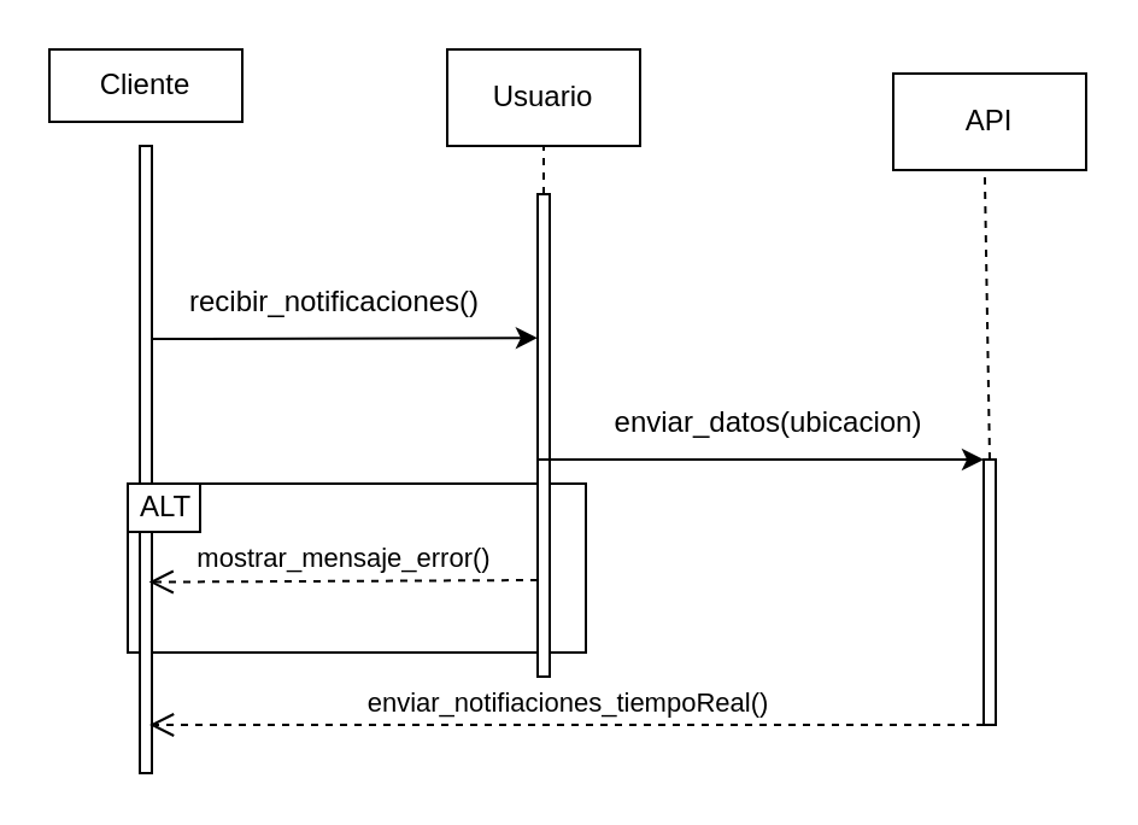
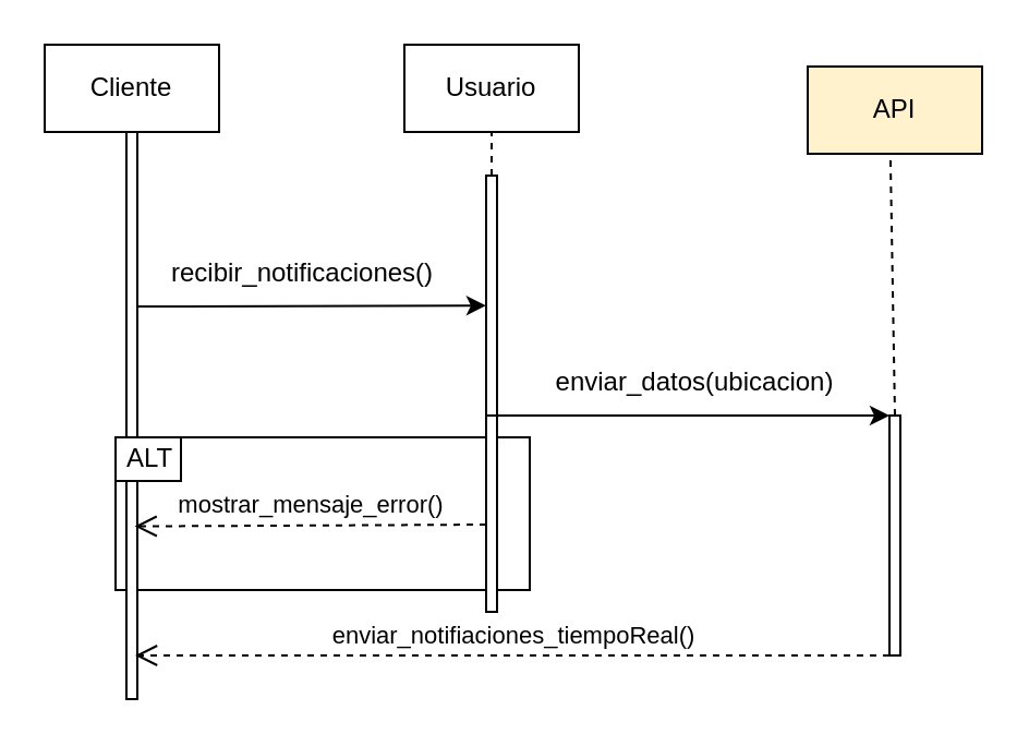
  <mxCell id="0" />
  <mxCell id="1" parent="0" />
  <mxCell id="2" value="" style="rounded=0;whiteSpace=wrap;html=1;" vertex="1" parent="1"><mxGeometry x="52.5" y="200" width="190" height="70" as="geometry" /></mxCell>
  <mxCell id="3" value="" style="rounded=0;whiteSpace=wrap;html=1;" vertex="1" parent="1"><mxGeometry x="57.5" y="60" width="5" height="260" as="geometry" /></mxCell>
  <mxCell id="4" style="edgeStyle=orthogonalEdgeStyle;rounded=0;orthogonalLoop=1;jettySize=auto;html=1;entryX=-0.008;entryY=0.298;entryDx=0;entryDy=0;entryPerimeter=0;" edge="1" parent="1" target="7"><mxGeometry relative="1" as="geometry"><mxPoint x="62.5" y="140" as="sourcePoint" /><mxPoint x="220" y="140" as="targetPoint" /><Array as="points"><mxPoint x="83" y="140" /></Array></mxGeometry></mxCell>
  <mxCell id="5" value="&lt;font style=&quot;vertical-align: inherit;&quot;&gt;&lt;font style=&quot;vertical-align: inherit;&quot;&gt;&lt;font style=&quot;vertical-align: inherit;&quot;&gt;&lt;font style=&quot;vertical-align: inherit;&quot;&gt;recibir_notificaciones()&lt;/font&gt;&lt;/font&gt;&lt;/font&gt;&lt;/font&gt;" style="text;html=1;align=center;verticalAlign=middle;resizable=0;points=[];autosize=1;strokeColor=none;fillColor=none;rotation=0;" vertex="1" parent="1"><mxGeometry x="67.5" y="110" width="140" height="30" as="geometry" /></mxCell>
  <mxCell id="6" value="&lt;font style=&quot;vertical-align: inherit;&quot;&gt;&lt;font style=&quot;vertical-align: inherit;&quot;&gt;enviar_datos(ubicacion)&lt;/font&gt;&lt;/font&gt;" style="text;html=1;align=center;verticalAlign=middle;resizable=0;points=[];autosize=1;strokeColor=none;fillColor=none;rotation=0;" vertex="1" parent="1"><mxGeometry x="242.5" y="160" width="150" height="30" as="geometry" /></mxCell>
  <mxCell id="7" value="" style="rounded=0;whiteSpace=wrap;html=1;" vertex="1" parent="1"><mxGeometry x="222.5" y="80" width="5" height="200" as="geometry" /></mxCell>
  <mxCell id="8" value="" style="rounded=0;whiteSpace=wrap;html=1;" vertex="1" parent="1"><mxGeometry x="407.5" y="190" width="5" height="110" as="geometry" /></mxCell>
  <mxCell id="9" value="" style="endArrow=none;dashed=1;html=1;rounded=0;exitX=0.5;exitY=0;exitDx=0;exitDy=0;entryX=0.506;entryY=1.07;entryDx=0;entryDy=0;entryPerimeter=0;" edge="1" parent="1" source="8"><mxGeometry width="50" height="50" relative="1" as="geometry"><mxPoint x="351.5" y="220" as="sourcePoint" /><mxPoint x="407.8" y="62.8" as="targetPoint" /></mxGeometry></mxCell>
  <mxCell id="10" value="" style="rounded=0;whiteSpace=wrap;html=1;" vertex="1" parent="1"><mxGeometry x="52.5" y="200" width="30" height="20" as="geometry" /></mxCell>
  <mxCell id="11" value="ALT" style="text;html=1;align=center;verticalAlign=middle;resizable=0;points=[];autosize=1;strokeColor=none;fillColor=none;" vertex="1" parent="1"><mxGeometry x="47.5" y="195" width="40" height="30" as="geometry" /></mxCell>
  <mxCell id="12" value="mostrar_mensaje_error()" style="html=1;verticalAlign=bottom;endArrow=open;dashed=1;endSize=8;curved=0;rounded=0;entryX=0.76;entryY=0.61;entryDx=0;entryDy=0;entryPerimeter=0;" edge="1" parent="1"><mxGeometry relative="1" as="geometry"><mxPoint x="222.5" y="240" as="sourcePoint" /><mxPoint x="61.3" y="240.8" as="targetPoint" /></mxGeometry></mxCell>
  <mxCell id="13" value="enviar_notifiaciones_tiempoReal()" style="html=1;verticalAlign=bottom;endArrow=open;dashed=1;endSize=8;curved=0;rounded=0;exitX=0;exitY=1;exitDx=0;exitDy=0;entryX=0.8;entryY=0.858;entryDx=0;entryDy=0;entryPerimeter=0;" edge="1" parent="1" source="8"><mxGeometry relative="1" as="geometry"><mxPoint x="562.5" y="300" as="sourcePoint" /><mxPoint x="61.5" y="300" as="targetPoint" /></mxGeometry></mxCell>
- <mxCell id="14" value="Cliente" style="rounded=0;whiteSpace=wrap;html=1;" vertex="1" parent="1"><mxGeometry x="20" y="20" width="80" height="30" as="geometry" /></mxCell>
+ <mxCell id="14" value="Cliente" style="rounded=0;whiteSpace=wrap;html=1;" vertex="1" parent="1"><mxGeometry x="20" y="20" width="80" height="40" as="geometry" /></mxCell>
  <mxCell id="15" value="Usuario" style="rounded=0;whiteSpace=wrap;html=1;" vertex="1" parent="1"><mxGeometry x="185" y="20" width="80" height="40" as="geometry" /></mxCell>
- <mxCell id="16" value="API" style="rounded=0;whiteSpace=wrap;html=1;" vertex="1" parent="1"><mxGeometry x="370" y="30" width="80" height="40" as="geometry" /></mxCell>
+ <mxCell id="16" value="API" style="rounded=0;whiteSpace=wrap;html=1;fillColor=#fff2cc;" vertex="1" parent="1"><mxGeometry x="370" y="30" width="80" height="40" as="geometry" /></mxCell>
  <mxCell id="17" value="" style="endArrow=none;dashed=1;html=1;rounded=0;exitX=0.5;exitY=0;exitDx=0;exitDy=0;entryX=0.5;entryY=1;entryDx=0;entryDy=0;" edge="1" parent="1" source="7" target="15"><mxGeometry width="50" height="50" relative="1" as="geometry"><mxPoint x="172.5" y="110" as="sourcePoint" /><mxPoint x="222.5" y="60" as="targetPoint" /></mxGeometry></mxCell>
  <mxCell id="18" value="" style="endArrow=classic;html=1;rounded=0;exitX=0.1;exitY=0.55;exitDx=0;exitDy=0;exitPerimeter=0;entryX=0;entryY=0;entryDx=0;entryDy=0;" edge="1" parent="1" source="7" target="8"><mxGeometry width="50" height="50" relative="1" as="geometry"><mxPoint x="240" y="350" as="sourcePoint" /><mxPoint x="290" y="300" as="targetPoint" /></mxGeometry></mxCell>
